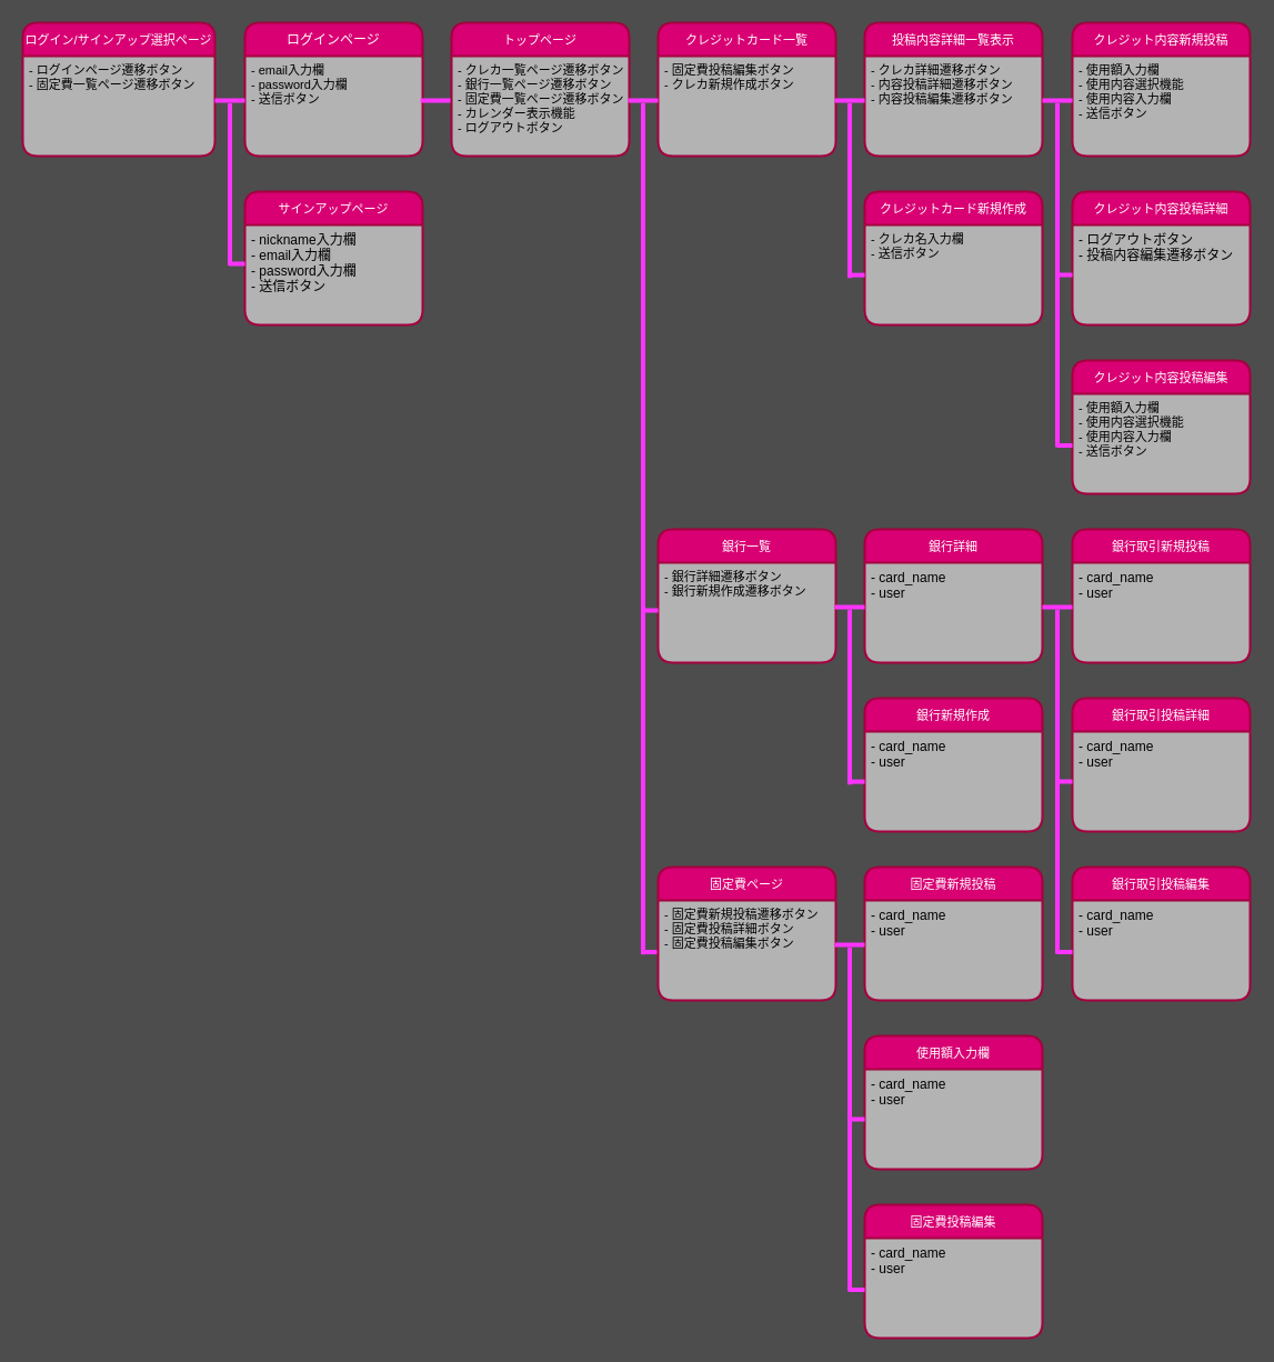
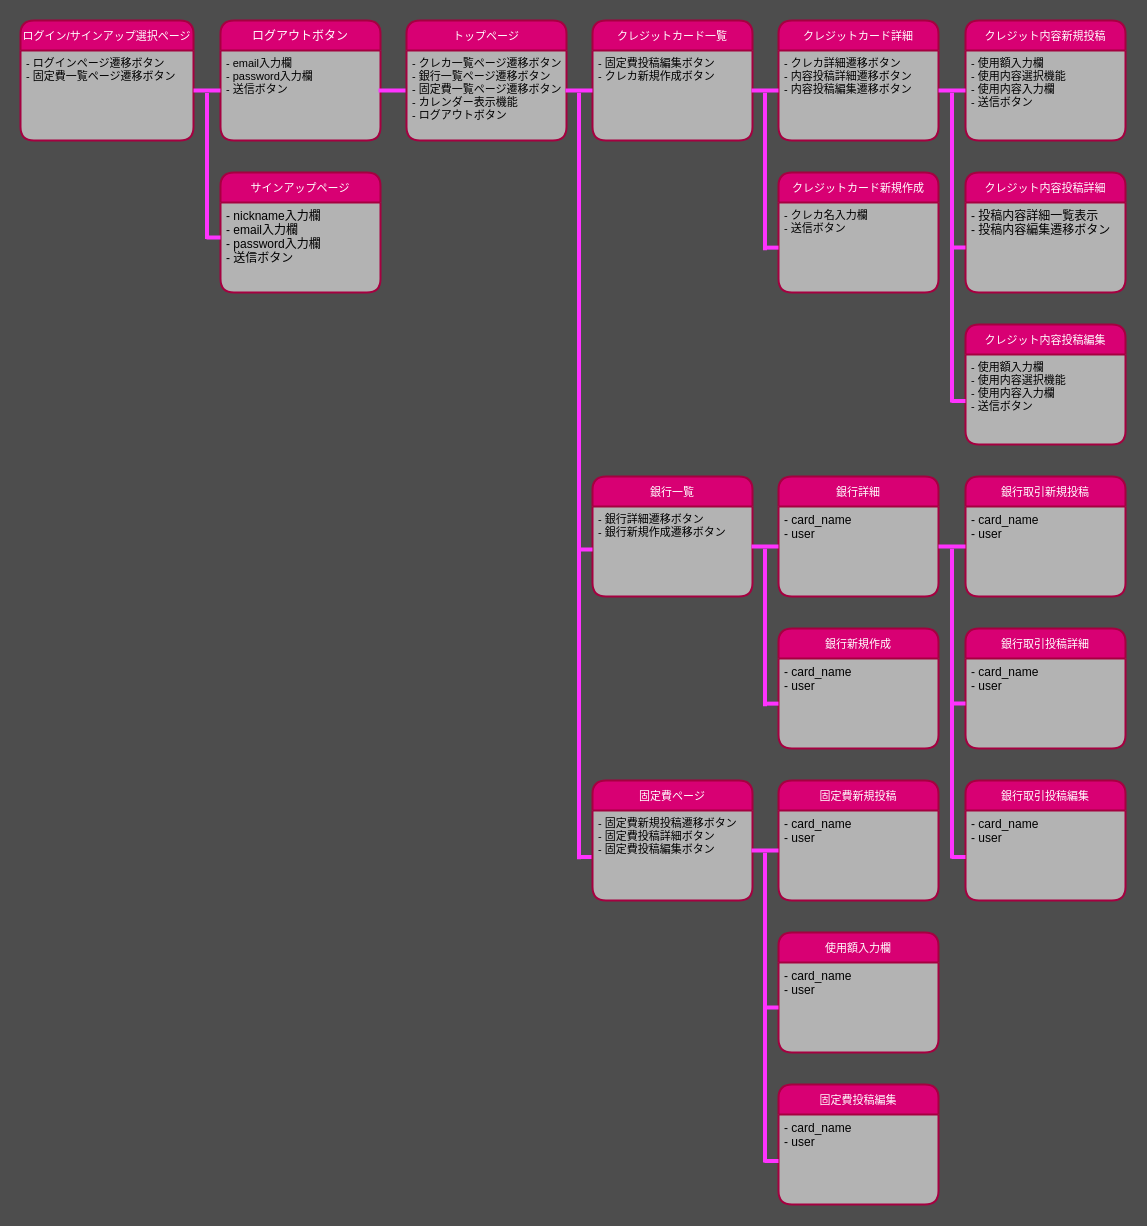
  <mxCell id="0" />
  <mxCell id="1" parent="0" />
  <mxCell id="2" value="ログイン/サインアップ選択ページ" style="swimlane;childLayout=stackLayout;horizontal=1;startSize=30;horizontalStack=0;rounded=1;fontSize=11;fontStyle=0;strokeWidth=2;resizeParent=0;resizeLast=1;shadow=0;dashed=0;align=center;fillColor=#d80073;fontColor=#ffffff;strokeColor=#A50040;swimlaneFillColor=#B3B3B3;" parent="1" vertex="1"><mxGeometry x="20" y="20" width="173" height="120" as="geometry" /></mxCell>
  <mxCell id="3" value="- ログインページ遷移ボタン&#10;- 固定費一覧ページ遷移ボタン" style="align=left;strokeColor=none;fillColor=none;spacingLeft=4;fontSize=11;verticalAlign=top;resizable=0;rotatable=0;part=1;" parent="2" vertex="1"><mxGeometry y="30" width="173" height="90" as="geometry" /></mxCell>
- <mxCell id="4" value="ログインページ" style="swimlane;childLayout=stackLayout;horizontal=1;startSize=30;horizontalStack=0;rounded=1;fontSize=12;fontStyle=0;strokeWidth=2;resizeParent=0;resizeLast=1;shadow=0;dashed=0;align=center;fillColor=#d80073;fontColor=#ffffff;strokeColor=#A50040;swimlaneFillColor=#B3B3B3;" parent="1" vertex="1"><mxGeometry x="220" y="20" width="160" height="120" as="geometry" /></mxCell>
+ <mxCell id="4" value="ログアウトボタン" style="swimlane;childLayout=stackLayout;horizontal=1;startSize=30;horizontalStack=0;rounded=1;fontSize=12;fontStyle=0;strokeWidth=2;resizeParent=0;resizeLast=1;shadow=0;dashed=0;align=center;fillColor=#d80073;fontColor=#ffffff;strokeColor=#A50040;swimlaneFillColor=#B3B3B3;" parent="1" vertex="1"><mxGeometry x="220" y="20" width="160" height="120" as="geometry" /></mxCell>
  <mxCell id="5" value="- email入力欄&#10;- password入力欄&#10;- 送信ボタン" style="align=left;strokeColor=none;fillColor=none;spacingLeft=4;fontSize=11;verticalAlign=top;resizable=0;rotatable=0;part=1;" parent="4" vertex="1"><mxGeometry y="30" width="160" height="90" as="geometry" /></mxCell>
  <mxCell id="6" value="サインアップページ" style="swimlane;childLayout=stackLayout;horizontal=1;startSize=30;horizontalStack=0;rounded=1;fontSize=11;fontStyle=0;strokeWidth=2;resizeParent=0;resizeLast=1;shadow=0;dashed=0;align=center;fillColor=#d80073;fontColor=#ffffff;strokeColor=#A50040;swimlaneFillColor=#B3B3B3;" parent="1" vertex="1"><mxGeometry x="220" y="172" width="160" height="120" as="geometry" /></mxCell>
  <mxCell id="7" value="- nickname入力欄&#10;- email入力欄&#10;- password入力欄&#10;- 送信ボタン" style="align=left;strokeColor=none;fillColor=none;spacingLeft=4;fontSize=12;verticalAlign=top;resizable=0;rotatable=0;part=1;" parent="6" vertex="1"><mxGeometry y="30" width="160" height="90" as="geometry" /></mxCell>
  <mxCell id="8" value="トップページ" style="swimlane;childLayout=stackLayout;horizontal=1;startSize=30;horizontalStack=0;rounded=1;fontSize=11;fontStyle=0;strokeWidth=2;resizeParent=0;resizeLast=1;shadow=0;dashed=0;align=center;fillColor=#d80073;fontColor=#ffffff;strokeColor=#A50040;swimlaneFillColor=#B3B3B3;" parent="1" vertex="1"><mxGeometry x="406" y="20" width="160" height="120" as="geometry" /></mxCell>
  <mxCell id="9" value="- クレカ一覧ページ遷移ボタン&#10;- 銀行一覧ページ遷移ボタン&#10;- 固定費一覧ページ遷移ボタン&#10;- カレンダー表示機能&#10;- ログアウトボタン&#10;" style="align=left;strokeColor=none;fillColor=none;spacingLeft=4;fontSize=11;verticalAlign=top;resizable=0;rotatable=0;part=1;" parent="8" vertex="1"><mxGeometry y="30" width="160" height="90" as="geometry" /></mxCell>
  <mxCell id="10" value="クレジットカード一覧" style="swimlane;childLayout=stackLayout;horizontal=1;startSize=30;horizontalStack=0;rounded=1;fontSize=11;fontStyle=0;strokeWidth=2;resizeParent=0;resizeLast=1;shadow=0;dashed=0;align=center;fillColor=#d80073;fontColor=#ffffff;strokeColor=#A50040;swimlaneFillColor=#B3B3B3;" parent="1" vertex="1"><mxGeometry x="592" y="20" width="160" height="120" as="geometry" /></mxCell>
  <mxCell id="11" value="- 固定費投稿編集ボタン&#10;- クレカ新規作成ボタン" style="align=left;strokeColor=none;fillColor=none;spacingLeft=4;fontSize=11;verticalAlign=top;resizable=0;rotatable=0;part=1;" parent="10" vertex="1"><mxGeometry y="30" width="160" height="90" as="geometry" /></mxCell>
- <mxCell id="12" value="投稿内容詳細一覧表示" style="swimlane;childLayout=stackLayout;horizontal=1;startSize=30;horizontalStack=0;rounded=1;fontSize=11;fontStyle=0;strokeWidth=2;resizeParent=0;resizeLast=1;shadow=0;dashed=0;align=center;fillColor=#d80073;fontColor=#ffffff;strokeColor=#A50040;swimlaneFillColor=#B3B3B3;" parent="1" vertex="1"><mxGeometry x="778" y="20" width="160" height="120" as="geometry" /></mxCell>
+ <mxCell id="12" value="クレジットカード詳細" style="swimlane;childLayout=stackLayout;horizontal=1;startSize=30;horizontalStack=0;rounded=1;fontSize=11;fontStyle=0;strokeWidth=2;resizeParent=0;resizeLast=1;shadow=0;dashed=0;align=center;fillColor=#d80073;fontColor=#ffffff;strokeColor=#A50040;swimlaneFillColor=#B3B3B3;" parent="1" vertex="1"><mxGeometry x="778" y="20" width="160" height="120" as="geometry" /></mxCell>
  <mxCell id="13" value="- クレカ詳細遷移ボタン&#10;- 内容投稿詳細遷移ボタン&#10;- 内容投稿編集遷移ボタン" style="align=left;strokeColor=none;fillColor=none;spacingLeft=4;fontSize=11;verticalAlign=top;resizable=0;rotatable=0;part=1;" parent="12" vertex="1"><mxGeometry y="30" width="160" height="90" as="geometry" /></mxCell>
  <mxCell id="14" value="銀行一覧" style="swimlane;childLayout=stackLayout;horizontal=1;startSize=30;horizontalStack=0;rounded=1;fontSize=11;fontStyle=0;strokeWidth=2;resizeParent=0;resizeLast=1;shadow=0;dashed=0;align=center;fillColor=#d80073;fontColor=#ffffff;strokeColor=#A50040;swimlaneFillColor=#B3B3B3;" vertex="1" parent="1"><mxGeometry x="592" y="476" width="160" height="120" as="geometry" /></mxCell>
  <mxCell id="15" value="- 銀行詳細遷移ボタン&#10;- 銀行新規作成遷移ボタン&#10;" style="align=left;strokeColor=none;fillColor=none;spacingLeft=4;fontSize=11;verticalAlign=top;resizable=0;rotatable=0;part=1;" vertex="1" parent="14"><mxGeometry y="30" width="160" height="90" as="geometry" /></mxCell>
  <mxCell id="16" value="クレジットカード新規作成" style="swimlane;childLayout=stackLayout;horizontal=1;startSize=30;horizontalStack=0;rounded=1;fontSize=11;fontStyle=0;strokeWidth=2;resizeParent=0;resizeLast=1;shadow=0;dashed=0;align=center;fillColor=#d80073;fontColor=#ffffff;strokeColor=#A50040;swimlaneFillColor=#B3B3B3;" vertex="1" parent="1"><mxGeometry x="778" y="172" width="160" height="120" as="geometry" /></mxCell>
  <mxCell id="17" value="- クレカ名入力欄&#10;- 送信ボタン" style="align=left;strokeColor=none;fillColor=none;spacingLeft=4;fontSize=11;verticalAlign=top;resizable=0;rotatable=0;part=1;" vertex="1" parent="16"><mxGeometry y="30" width="160" height="90" as="geometry" /></mxCell>
  <mxCell id="18" value="" style="line;strokeWidth=4;html=1;perimeter=backbonePerimeter;points=[];outlineConnect=0;fontSize=11;strokeColor=#FF33FF;" vertex="1" parent="1"><mxGeometry x="193" y="85" width="27" height="10" as="geometry" /></mxCell>
  <mxCell id="19" value="" style="line;strokeWidth=4;html=1;perimeter=backbonePerimeter;points=[];outlineConnect=0;fontSize=11;strokeColor=#FF33FF;" vertex="1" parent="1"><mxGeometry x="378" y="85" width="27" height="10" as="geometry" /></mxCell>
  <mxCell id="20" value="" style="line;strokeWidth=4;html=1;perimeter=backbonePerimeter;points=[];outlineConnect=0;fontSize=11;strokeColor=#FF33FF;" vertex="1" parent="1"><mxGeometry x="565" y="85" width="27" height="10" as="geometry" /></mxCell>
  <mxCell id="21" value="" style="line;strokeWidth=4;html=1;perimeter=backbonePerimeter;points=[];outlineConnect=0;fontSize=11;strokeColor=#FF33FF;" vertex="1" parent="1"><mxGeometry x="751" y="85" width="27" height="10" as="geometry" /></mxCell>
  <mxCell id="22" value="" style="line;strokeWidth=4;html=1;perimeter=backbonePerimeter;points=[];outlineConnect=0;fontSize=11;strokeColor=#FF33FF;rotation=90;" vertex="1" parent="1"><mxGeometry x="133.5" y="160.5" width="146" height="10" as="geometry" /></mxCell>
  <mxCell id="23" value="" style="line;strokeWidth=4;html=1;perimeter=backbonePerimeter;points=[];outlineConnect=0;fontSize=11;strokeColor=#FF33FF;" vertex="1" parent="1"><mxGeometry x="206" y="232" width="14" height="10" as="geometry" /></mxCell>
  <mxCell id="24" value="" style="line;strokeWidth=4;html=1;perimeter=backbonePerimeter;points=[];outlineConnect=0;fontSize=11;strokeColor=#FF33FF;rotation=90;" vertex="1" parent="1"><mxGeometry x="195.24" y="470.52" width="766.53" height="10" as="geometry" /></mxCell>
  <mxCell id="25" value="" style="line;strokeWidth=4;html=1;perimeter=backbonePerimeter;points=[];outlineConnect=0;fontSize=11;strokeColor=#FF33FF;" vertex="1" parent="1"><mxGeometry x="578" y="851.5" width="14" height="10" as="geometry" /></mxCell>
  <mxCell id="26" value="" style="line;strokeWidth=4;html=1;perimeter=backbonePerimeter;points=[];outlineConnect=0;fontSize=11;strokeColor=#FF33FF;" vertex="1" parent="1"><mxGeometry x="578" y="544" width="14" height="10" as="geometry" /></mxCell>
  <mxCell id="27" value="" style="line;strokeWidth=4;html=1;perimeter=backbonePerimeter;points=[];outlineConnect=0;fontSize=11;strokeColor=#FF33FF;" vertex="1" parent="1"><mxGeometry x="983" y="427" width="27" height="10" as="geometry" /></mxCell>
  <mxCell id="28" value="クレジット内容新規投稿" style="swimlane;childLayout=stackLayout;horizontal=1;startSize=30;horizontalStack=0;rounded=1;fontSize=11;fontStyle=0;strokeWidth=2;resizeParent=0;resizeLast=1;shadow=0;dashed=0;align=center;fillColor=#d80073;fontColor=#ffffff;strokeColor=#A50040;swimlaneFillColor=#B3B3B3;" vertex="1" parent="1"><mxGeometry x="965" y="20" width="160" height="120" as="geometry" /></mxCell>
  <mxCell id="29" value="- 使用額入力欄&#10;- 使用内容選択機能&#10;- 使用内容入力欄&#10;- 送信ボタン" style="align=left;strokeColor=none;fillColor=none;spacingLeft=4;fontSize=11;verticalAlign=top;resizable=0;rotatable=0;part=1;" vertex="1" parent="28"><mxGeometry y="30" width="160" height="90" as="geometry" /></mxCell>
  <mxCell id="30" value="" style="line;strokeWidth=4;html=1;perimeter=backbonePerimeter;points=[];outlineConnect=0;fontSize=11;strokeColor=#FF33FF;" vertex="1" parent="1"><mxGeometry x="938" y="85" width="27" height="10" as="geometry" /></mxCell>
  <mxCell id="31" value="" style="line;strokeWidth=4;html=1;perimeter=backbonePerimeter;points=[];outlineConnect=0;fontSize=11;strokeColor=#FF33FF;rotation=90;" vertex="1" parent="1"><mxGeometry x="685.8" y="165.95" width="157.38" height="10" as="geometry" /></mxCell>
  <mxCell id="32" value="" style="line;strokeWidth=4;html=1;perimeter=backbonePerimeter;points=[];outlineConnect=0;fontSize=11;strokeColor=#FF33FF;" vertex="1" parent="1"><mxGeometry x="764" y="242.13" width="14" height="10" as="geometry" /></mxCell>
  <mxCell id="33" value="クレジット内容投稿詳細" style="swimlane;childLayout=stackLayout;horizontal=1;startSize=30;horizontalStack=0;rounded=1;fontSize=11;fontStyle=0;strokeWidth=2;resizeParent=0;resizeLast=1;shadow=0;dashed=0;align=center;fillColor=#d80073;fontColor=#ffffff;strokeColor=#A50040;swimlaneFillColor=#B3B3B3;" vertex="1" parent="1"><mxGeometry x="965" y="172" width="160" height="120" as="geometry" /></mxCell>
- <mxCell id="34" value="- ログアウトボタン&#10;- 投稿内容編集遷移ボタン" style="align=left;strokeColor=none;fillColor=none;spacingLeft=4;fontSize=12;verticalAlign=top;resizable=0;rotatable=0;part=1;" vertex="1" parent="33"><mxGeometry y="30" width="160" height="90" as="geometry" /></mxCell>
+ <mxCell id="34" value="- 投稿内容詳細一覧表示&#10;- 投稿内容編集遷移ボタン" style="align=left;strokeColor=none;fillColor=none;spacingLeft=4;fontSize=12;verticalAlign=top;resizable=0;rotatable=0;part=1;" vertex="1" parent="33"><mxGeometry y="30" width="160" height="90" as="geometry" /></mxCell>
  <mxCell id="35" value="クレジット内容投稿編集" style="swimlane;childLayout=stackLayout;horizontal=1;startSize=30;horizontalStack=0;rounded=1;fontSize=11;fontStyle=0;strokeWidth=2;resizeParent=0;resizeLast=1;shadow=0;dashed=0;align=center;fillColor=#d80073;fontColor=#ffffff;strokeColor=#A50040;swimlaneFillColor=#B3B3B3;" vertex="1" parent="1"><mxGeometry x="965" y="324" width="160" height="120" as="geometry" /></mxCell>
  <mxCell id="36" value="- 使用額入力欄&#10;- 使用内容選択機能&#10;- 使用内容入力欄&#10;- 送信ボタン" style="align=left;strokeColor=none;fillColor=none;spacingLeft=4;fontSize=11;verticalAlign=top;resizable=0;rotatable=0;part=1;" vertex="1" parent="35"><mxGeometry y="30" width="160" height="90" as="geometry" /></mxCell>
  <mxCell id="37" value="" style="line;strokeWidth=4;html=1;perimeter=backbonePerimeter;points=[];outlineConnect=0;fontSize=11;strokeColor=#FF33FF;rotation=90;" vertex="1" parent="1"><mxGeometry x="796.63" y="242.13" width="309.75" height="10" as="geometry" /></mxCell>
  <mxCell id="38" value="" style="line;strokeWidth=4;html=1;perimeter=backbonePerimeter;points=[];outlineConnect=0;fontSize=11;strokeColor=#FF33FF;" vertex="1" parent="1"><mxGeometry x="951" y="395.5" width="14" height="10" as="geometry" /></mxCell>
  <mxCell id="39" value="" style="line;strokeWidth=4;html=1;perimeter=backbonePerimeter;points=[];outlineConnect=0;fontSize=11;strokeColor=#FF33FF;" vertex="1" parent="1"><mxGeometry x="951" y="242" width="14" height="10" as="geometry" /></mxCell>
  <mxCell id="40" value="固定費ページ" style="swimlane;childLayout=stackLayout;horizontal=1;startSize=30;horizontalStack=0;rounded=1;fontSize=11;fontStyle=0;strokeWidth=2;resizeParent=0;resizeLast=1;shadow=0;dashed=0;align=center;fillColor=#d80073;fontColor=#ffffff;strokeColor=#A50040;swimlaneFillColor=#B3B3B3;" vertex="1" parent="1"><mxGeometry x="592" y="780" width="160" height="120" as="geometry" /></mxCell>
  <mxCell id="41" value="- 固定費新規投稿遷移ボタン&#10;- 固定費投稿詳細ボタン&#10;- 固定費投稿編集ボタン" style="align=left;strokeColor=none;fillColor=none;spacingLeft=4;fontSize=11;verticalAlign=top;resizable=0;rotatable=0;part=1;" vertex="1" parent="40"><mxGeometry y="30" width="160" height="90" as="geometry" /></mxCell>
  <mxCell id="42" value="銀行詳細" style="swimlane;childLayout=stackLayout;horizontal=1;startSize=30;horizontalStack=0;rounded=1;fontSize=11;fontStyle=0;strokeWidth=2;resizeParent=0;resizeLast=1;shadow=0;dashed=0;align=center;fillColor=#d80073;fontColor=#ffffff;strokeColor=#A50040;swimlaneFillColor=#B3B3B3;" vertex="1" parent="1"><mxGeometry x="778" y="476" width="160" height="120" as="geometry" /></mxCell>
  <mxCell id="43" value="- card_name&#10;- user" style="align=left;strokeColor=none;fillColor=none;spacingLeft=4;fontSize=12;verticalAlign=top;resizable=0;rotatable=0;part=1;" vertex="1" parent="42"><mxGeometry y="30" width="160" height="90" as="geometry" /></mxCell>
  <mxCell id="44" value="銀行新規作成" style="swimlane;childLayout=stackLayout;horizontal=1;startSize=30;horizontalStack=0;rounded=1;fontSize=11;fontStyle=0;strokeWidth=2;resizeParent=0;resizeLast=1;shadow=0;dashed=0;align=center;fillColor=#d80073;fontColor=#ffffff;strokeColor=#A50040;swimlaneFillColor=#B3B3B3;" vertex="1" parent="1"><mxGeometry x="778" y="628" width="160" height="120" as="geometry" /></mxCell>
  <mxCell id="45" value="- card_name&#10;- user" style="align=left;strokeColor=none;fillColor=none;spacingLeft=4;fontSize=12;verticalAlign=top;resizable=0;rotatable=0;part=1;" vertex="1" parent="44"><mxGeometry y="30" width="160" height="90" as="geometry" /></mxCell>
  <mxCell id="46" value="" style="line;strokeWidth=4;html=1;perimeter=backbonePerimeter;points=[];outlineConnect=0;fontSize=11;strokeColor=#FF33FF;" vertex="1" parent="1"><mxGeometry x="751" y="541" width="27" height="10" as="geometry" /></mxCell>
  <mxCell id="47" value="銀行取引新規投稿" style="swimlane;childLayout=stackLayout;horizontal=1;startSize=30;horizontalStack=0;rounded=1;fontSize=11;fontStyle=0;strokeWidth=2;resizeParent=0;resizeLast=1;shadow=0;dashed=0;align=center;fillColor=#d80073;fontColor=#ffffff;strokeColor=#A50040;swimlaneFillColor=#B3B3B3;" vertex="1" parent="1"><mxGeometry x="965" y="476" width="160" height="120" as="geometry" /></mxCell>
  <mxCell id="48" value="- card_name&#10;- user" style="align=left;strokeColor=none;fillColor=none;spacingLeft=4;fontSize=12;verticalAlign=top;resizable=0;rotatable=0;part=1;" vertex="1" parent="47"><mxGeometry y="30" width="160" height="90" as="geometry" /></mxCell>
  <mxCell id="49" value="" style="line;strokeWidth=4;html=1;perimeter=backbonePerimeter;points=[];outlineConnect=0;fontSize=11;strokeColor=#FF33FF;" vertex="1" parent="1"><mxGeometry x="938" y="541" width="27" height="10" as="geometry" /></mxCell>
  <mxCell id="50" value="" style="line;strokeWidth=4;html=1;perimeter=backbonePerimeter;points=[];outlineConnect=0;fontSize=11;strokeColor=#FF33FF;rotation=90;" vertex="1" parent="1"><mxGeometry x="685.8" y="621.95" width="157.38" height="10" as="geometry" /></mxCell>
  <mxCell id="51" value="" style="line;strokeWidth=4;html=1;perimeter=backbonePerimeter;points=[];outlineConnect=0;fontSize=11;strokeColor=#FF33FF;" vertex="1" parent="1"><mxGeometry x="764" y="698.13" width="14" height="10" as="geometry" /></mxCell>
  <mxCell id="52" value="銀行取引投稿詳細" style="swimlane;childLayout=stackLayout;horizontal=1;startSize=30;horizontalStack=0;rounded=1;fontSize=11;fontStyle=0;strokeWidth=2;resizeParent=0;resizeLast=1;shadow=0;dashed=0;align=center;fillColor=#d80073;fontColor=#ffffff;strokeColor=#A50040;swimlaneFillColor=#B3B3B3;" vertex="1" parent="1"><mxGeometry x="965" y="628" width="160" height="120" as="geometry" /></mxCell>
  <mxCell id="53" value="- card_name&#10;- user" style="align=left;strokeColor=none;fillColor=none;spacingLeft=4;fontSize=12;verticalAlign=top;resizable=0;rotatable=0;part=1;" vertex="1" parent="52"><mxGeometry y="30" width="160" height="90" as="geometry" /></mxCell>
  <mxCell id="54" value="銀行取引投稿編集" style="swimlane;childLayout=stackLayout;horizontal=1;startSize=30;horizontalStack=0;rounded=1;fontSize=11;fontStyle=0;strokeWidth=2;resizeParent=0;resizeLast=1;shadow=0;dashed=0;align=center;fillColor=#d80073;fontColor=#ffffff;strokeColor=#A50040;swimlaneFillColor=#B3B3B3;" vertex="1" parent="1"><mxGeometry x="965" y="780" width="160" height="120" as="geometry" /></mxCell>
  <mxCell id="55" value="- card_name&#10;- user" style="align=left;strokeColor=none;fillColor=none;spacingLeft=4;fontSize=12;verticalAlign=top;resizable=0;rotatable=0;part=1;" vertex="1" parent="54"><mxGeometry y="30" width="160" height="90" as="geometry" /></mxCell>
  <mxCell id="56" value="" style="line;strokeWidth=4;html=1;perimeter=backbonePerimeter;points=[];outlineConnect=0;fontSize=11;strokeColor=#FF33FF;rotation=90;" vertex="1" parent="1"><mxGeometry x="796.63" y="698.13" width="309.75" height="10" as="geometry" /></mxCell>
  <mxCell id="57" value="" style="line;strokeWidth=4;html=1;perimeter=backbonePerimeter;points=[];outlineConnect=0;fontSize=11;strokeColor=#FF33FF;" vertex="1" parent="1"><mxGeometry x="951" y="851.5" width="14" height="10" as="geometry" /></mxCell>
  <mxCell id="58" value="" style="line;strokeWidth=4;html=1;perimeter=backbonePerimeter;points=[];outlineConnect=0;fontSize=11;strokeColor=#FF33FF;" vertex="1" parent="1"><mxGeometry x="951" y="698" width="14" height="10" as="geometry" /></mxCell>
  <mxCell id="59" value="固定費新規投稿" style="swimlane;childLayout=stackLayout;horizontal=1;startSize=30;horizontalStack=0;rounded=1;fontSize=11;fontStyle=0;strokeWidth=2;resizeParent=0;resizeLast=1;shadow=0;dashed=0;align=center;fillColor=#d80073;fontColor=#ffffff;strokeColor=#A50040;swimlaneFillColor=#B3B3B3;" vertex="1" parent="1"><mxGeometry x="778" y="780" width="160" height="120" as="geometry" /></mxCell>
  <mxCell id="60" value="- card_name&#10;- user" style="align=left;strokeColor=none;fillColor=none;spacingLeft=4;fontSize=12;verticalAlign=top;resizable=0;rotatable=0;part=1;" vertex="1" parent="59"><mxGeometry y="30" width="160" height="90" as="geometry" /></mxCell>
  <mxCell id="61" value="" style="line;strokeWidth=4;html=1;perimeter=backbonePerimeter;points=[];outlineConnect=0;fontSize=11;strokeColor=#FF33FF;" vertex="1" parent="1"><mxGeometry x="751" y="845" width="27" height="10" as="geometry" /></mxCell>
  <mxCell id="62" value="使用額入力欄" style="swimlane;childLayout=stackLayout;horizontal=1;startSize=30;horizontalStack=0;rounded=1;fontSize=11;fontStyle=0;strokeWidth=2;resizeParent=0;resizeLast=1;shadow=0;dashed=0;align=center;fillColor=#d80073;fontColor=#ffffff;strokeColor=#A50040;swimlaneFillColor=#B3B3B3;" vertex="1" parent="1"><mxGeometry x="778" y="932" width="160" height="120" as="geometry" /></mxCell>
  <mxCell id="63" value="- card_name&#10;- user" style="align=left;strokeColor=none;fillColor=none;spacingLeft=4;fontSize=12;verticalAlign=top;resizable=0;rotatable=0;part=1;" vertex="1" parent="62"><mxGeometry y="30" width="160" height="90" as="geometry" /></mxCell>
  <mxCell id="64" value="固定費投稿編集" style="swimlane;childLayout=stackLayout;horizontal=1;startSize=30;horizontalStack=0;rounded=1;fontSize=11;fontStyle=0;strokeWidth=2;resizeParent=0;resizeLast=1;shadow=0;dashed=0;align=center;fillColor=#d80073;fontColor=#ffffff;strokeColor=#A50040;swimlaneFillColor=#B3B3B3;" vertex="1" parent="1"><mxGeometry x="778" y="1084" width="160" height="120" as="geometry" /></mxCell>
  <mxCell id="65" value="- card_name&#10;- user" style="align=left;strokeColor=none;fillColor=none;spacingLeft=4;fontSize=12;verticalAlign=top;resizable=0;rotatable=0;part=1;" vertex="1" parent="64"><mxGeometry y="30" width="160" height="90" as="geometry" /></mxCell>
  <mxCell id="66" value="" style="line;strokeWidth=4;html=1;perimeter=backbonePerimeter;points=[];outlineConnect=0;fontSize=11;strokeColor=#FF33FF;rotation=90;" vertex="1" parent="1"><mxGeometry x="609.63" y="1002.13" width="309.75" height="10" as="geometry" /></mxCell>
  <mxCell id="67" value="" style="line;strokeWidth=4;html=1;perimeter=backbonePerimeter;points=[];outlineConnect=0;fontSize=11;strokeColor=#FF33FF;" vertex="1" parent="1"><mxGeometry x="764" y="1155.5" width="14" height="10" as="geometry" /></mxCell>
  <mxCell id="68" value="" style="line;strokeWidth=4;html=1;perimeter=backbonePerimeter;points=[];outlineConnect=0;fontSize=11;strokeColor=#FF33FF;" vertex="1" parent="1"><mxGeometry x="764" y="1002" width="14" height="10" as="geometry" /></mxCell>
